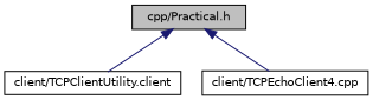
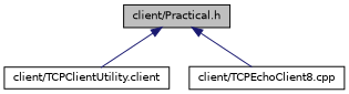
  digraph {
    node [color=black fillcolor=white fontname=Helvetica fontsize=10 shape=record style=filled]
    edge [color=midnightblue dir=back fontname=Helvetica fontsize=10 labelfontname=Helvetica labelfontsize=10 style=solid]
-   n1 [fillcolor=grey75 fontcolor=black height=0.2 label="cpp/Practical.h" width=0.4]
+   n1 [fillcolor=grey75 fontcolor=black height=0.2 label="client/Practical.h" width=0.4]
    n2 [height=0.2 label="client/TCPClientUtility.client" width=0.4]
-   n3 [height=0.2 label="client/TCPEchoClient4.cpp" width=0.4]
+   n3 [height=0.2 label="client/TCPEchoClient8.cpp" width=0.4]
    n1 -> n2
    n1 -> n3
  }
